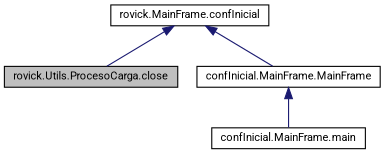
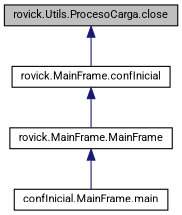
  digraph {
    fontname=Roboto
    rankdir=TB
    node [color=black fillcolor=white fontname=Roboto fontsize=10 shape=record style=filled]
    edge [color=midnightblue dir=back fontname=Roboto fontsize=10 labelfontname=Helvetica labelfontsize=10 style=solid]
    n1 [fillcolor=grey75 fontcolor=black height=0.2 label="rovick.Utils.ProcesoCarga.close" width=0.4]
    n2 [height=0.2 label="rovick.MainFrame.confInicial" width=0.4]
-   n3 [height=0.2 label="confInicial.MainFrame.MainFrame" width=0.4]
+   n3 [height=0.2 label="rovick.MainFrame.MainFrame" width=0.4]
    n4 [height=0.2 label="confInicial.MainFrame.main" width=0.4]
-   n2 -> n1
+   n1 -> n2
    n2 -> n3
    n3 -> n4
  }
